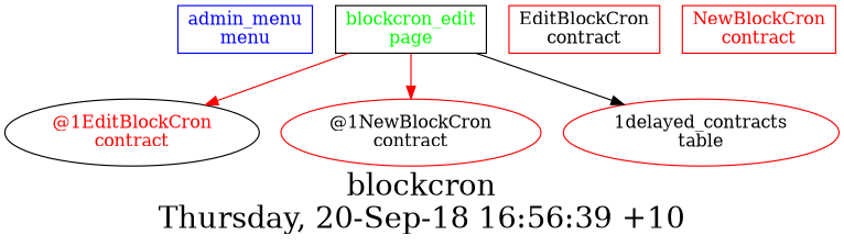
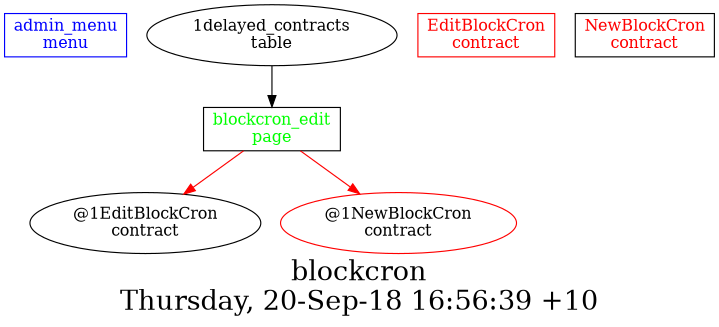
  digraph {
    fontsize=24
    label="blockcron\nThursday, 20-Sep-18 16:56:39 +10"
    nojustify=true
    ordering=out
    rankdir=TB
    node [color=red shape=record]
    edge [color=red]
    "admin_menu\nmenu" [color=blue fontcolor=blue group=menus]
    "blockcron_edit\npage" [color=black fontcolor=green group=pages]
-   "@1EditBlockCron\ncontract" [fontcolor=red color="" shape=""]
+   "@1EditBlockCron\ncontract" [color="" shape=""]
    "@1NewBlockCron\ncontract" [shape=""]
-   "1delayed_contracts\ntable" [shape=""]
-   "EditBlockCron\ncontract" [fontcolor=black group=contracts]
-   "NewBlockCron\ncontract" [fontcolor=red group=contracts]
+   "1delayed_contracts\ntable" [color="" shape=""]
+   "EditBlockCron\ncontract" [fontcolor=red group=contracts]
+   "NewBlockCron\ncontract" [color=black fontcolor=red group=contracts]
    "blockcron_edit\npage" -> "@1EditBlockCron\ncontract"
    "blockcron_edit\npage" -> "@1NewBlockCron\ncontract"
-   "blockcron_edit\npage" -> "1delayed_contracts\ntable" [color=""]
+   "1delayed_contracts\ntable" -> "blockcron_edit\npage" [color=""]
  }
